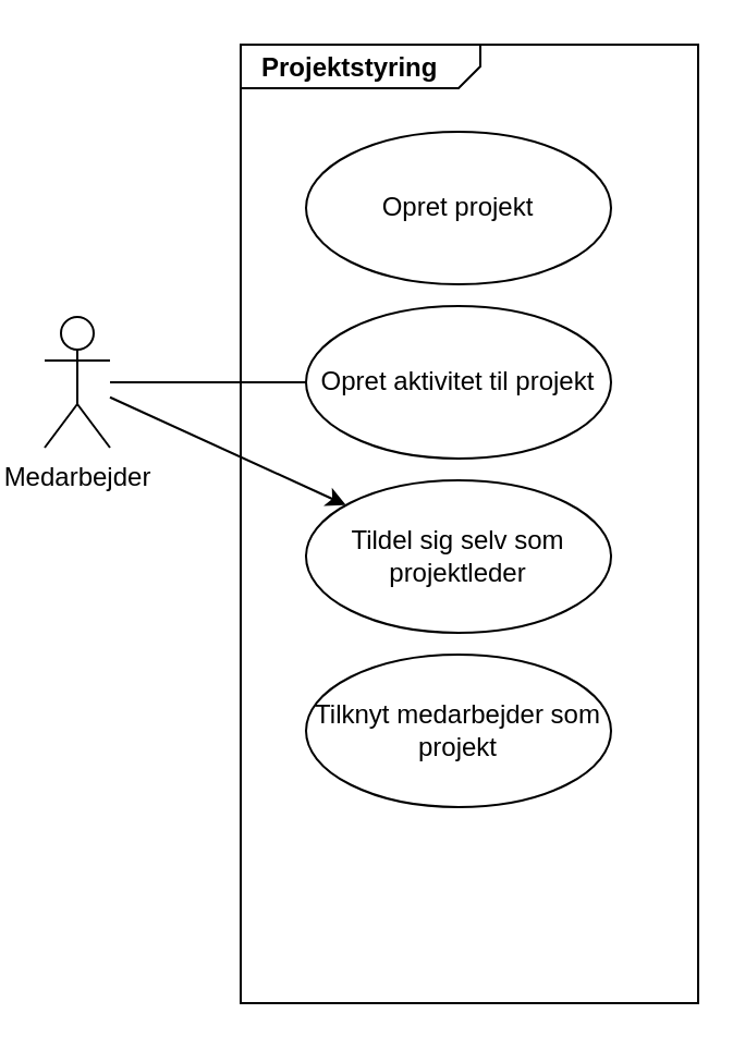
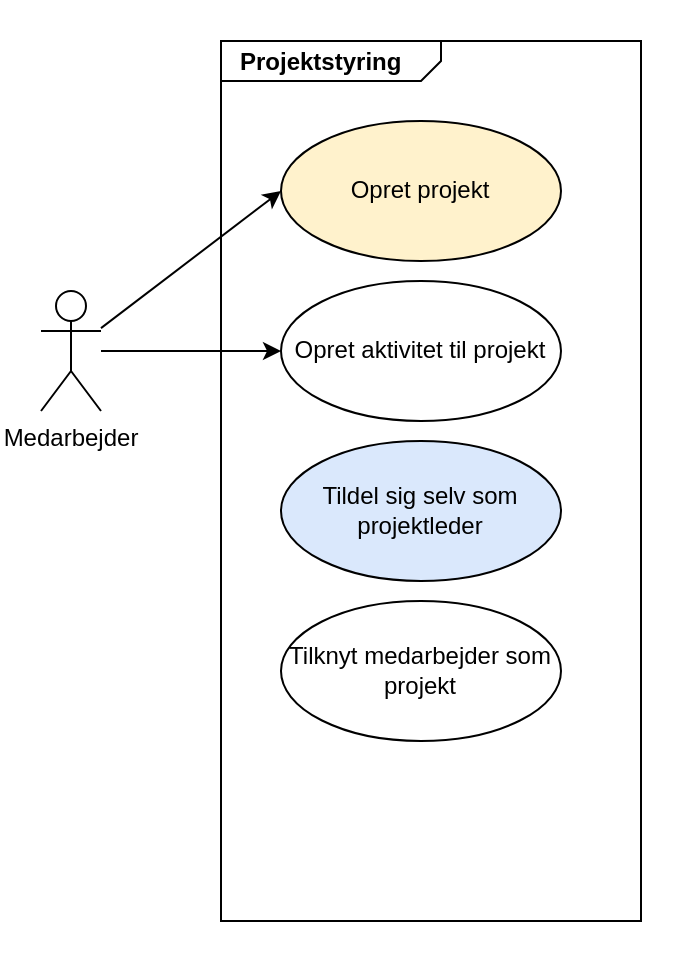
  <mxCell id="0" />
  <mxCell id="1" parent="0" />
  <mxCell id="2" value="Medarbejder" style="shape=umlActor;verticalLabelPosition=bottom;verticalAlign=top;html=1;outlineConnect=0;" parent="1" vertex="1"><mxGeometry x="20" y="145" width="30" height="60" as="geometry" /></mxCell>
  <mxCell id="3" value="&lt;p style=&quot;margin:0px;margin-top:4px;margin-left:10px;text-align:left;&quot;&gt;&lt;b&gt;Projektstyring&lt;/b&gt;&lt;/p&gt;" style="html=1;shape=mxgraph.sysml.package;html=1;overflow=fill;whiteSpace=wrap;labelX=110;" parent="1" vertex="1"><mxGeometry x="110" y="20" width="210" height="440" as="geometry" /></mxCell>
- <mxCell id="4" value="Opret projekt" style="ellipse;whiteSpace=wrap;html=1;" parent="1" vertex="1"><mxGeometry x="140" y="60" width="140" height="70" as="geometry" /></mxCell>
- <mxCell id="5" value="" style="endArrow=classic;html=1;" parent="1" source="2" target="7" edge="1"><mxGeometry width="50" height="50" relative="1" as="geometry"><mxPoint x="-10" y="10" as="sourcePoint" /><mxPoint x="40" y="-40" as="targetPoint" /></mxGeometry></mxCell>
+ <mxCell id="4" value="Opret projekt" style="ellipse;whiteSpace=wrap;html=1;fillColor=#fff2cc;" parent="1" vertex="1"><mxGeometry x="140" y="60" width="140" height="70" as="geometry" /></mxCell>
+ <mxCell id="5" value="" style="endArrow=classic;html=1;entryX=0;entryY=0.5;entryDx=0;entryDy=0;" parent="1" source="2" target="4" edge="1"><mxGeometry width="50" height="50" relative="1" as="geometry"><mxPoint x="-10" y="10" as="sourcePoint" /><mxPoint x="40" y="-40" as="targetPoint" /></mxGeometry></mxCell>
  <mxCell id="6" value="Opret aktivitet til projekt" style="ellipse;whiteSpace=wrap;html=1;" parent="1" vertex="1"><mxGeometry x="140" y="140" width="140" height="70" as="geometry" /></mxCell>
- <mxCell id="7" value="Tildel sig selv som projektleder" style="ellipse;whiteSpace=wrap;html=1;" parent="1" vertex="1"><mxGeometry x="140" y="220" width="140" height="70" as="geometry" /></mxCell>
- <mxCell id="8" style="edgeStyle=none;html=1;endArrow=none;" parent="1" source="2" target="6" edge="1"><mxGeometry relative="1" as="geometry" /></mxCell>
+ <mxCell id="7" value="Tildel sig selv som projektleder" style="ellipse;whiteSpace=wrap;html=1;fillColor=#dae8fc;" parent="1" vertex="1"><mxGeometry x="140" y="220" width="140" height="70" as="geometry" /></mxCell>
+ <mxCell id="8" style="edgeStyle=none;html=1;" parent="1" source="2" target="6" edge="1"><mxGeometry relative="1" as="geometry" /></mxCell>
  <mxCell id="9" value="Tilknyt medarbejder som projekt" style="ellipse;whiteSpace=wrap;html=1;" parent="1" vertex="1"><mxGeometry x="140" y="300" width="140" height="70" as="geometry" /></mxCell>
